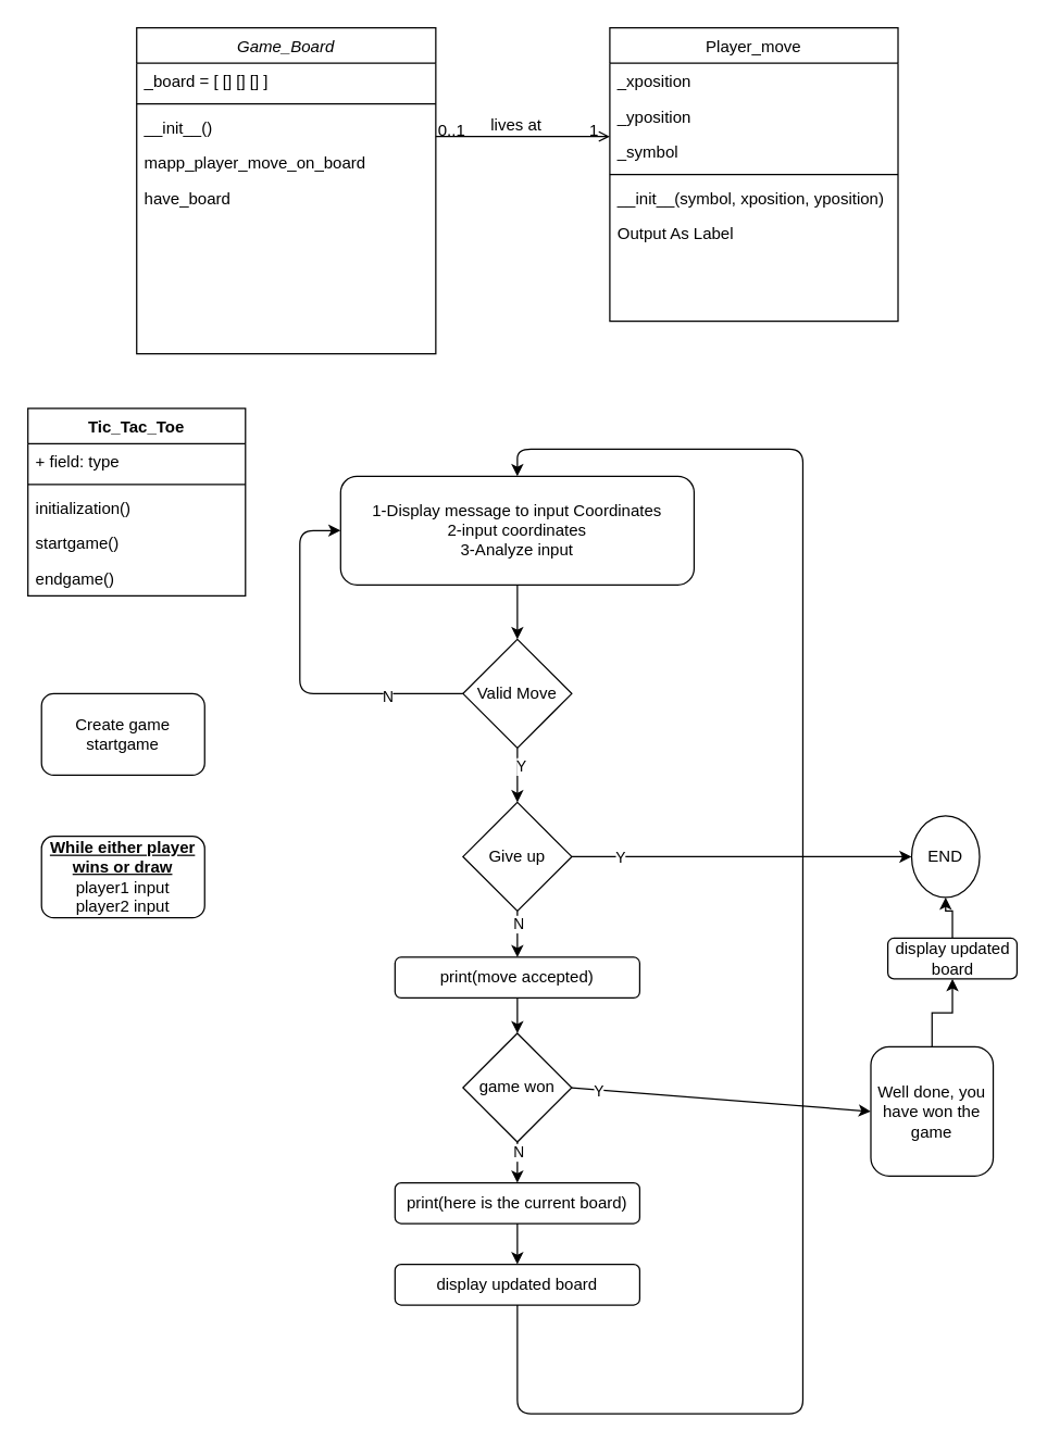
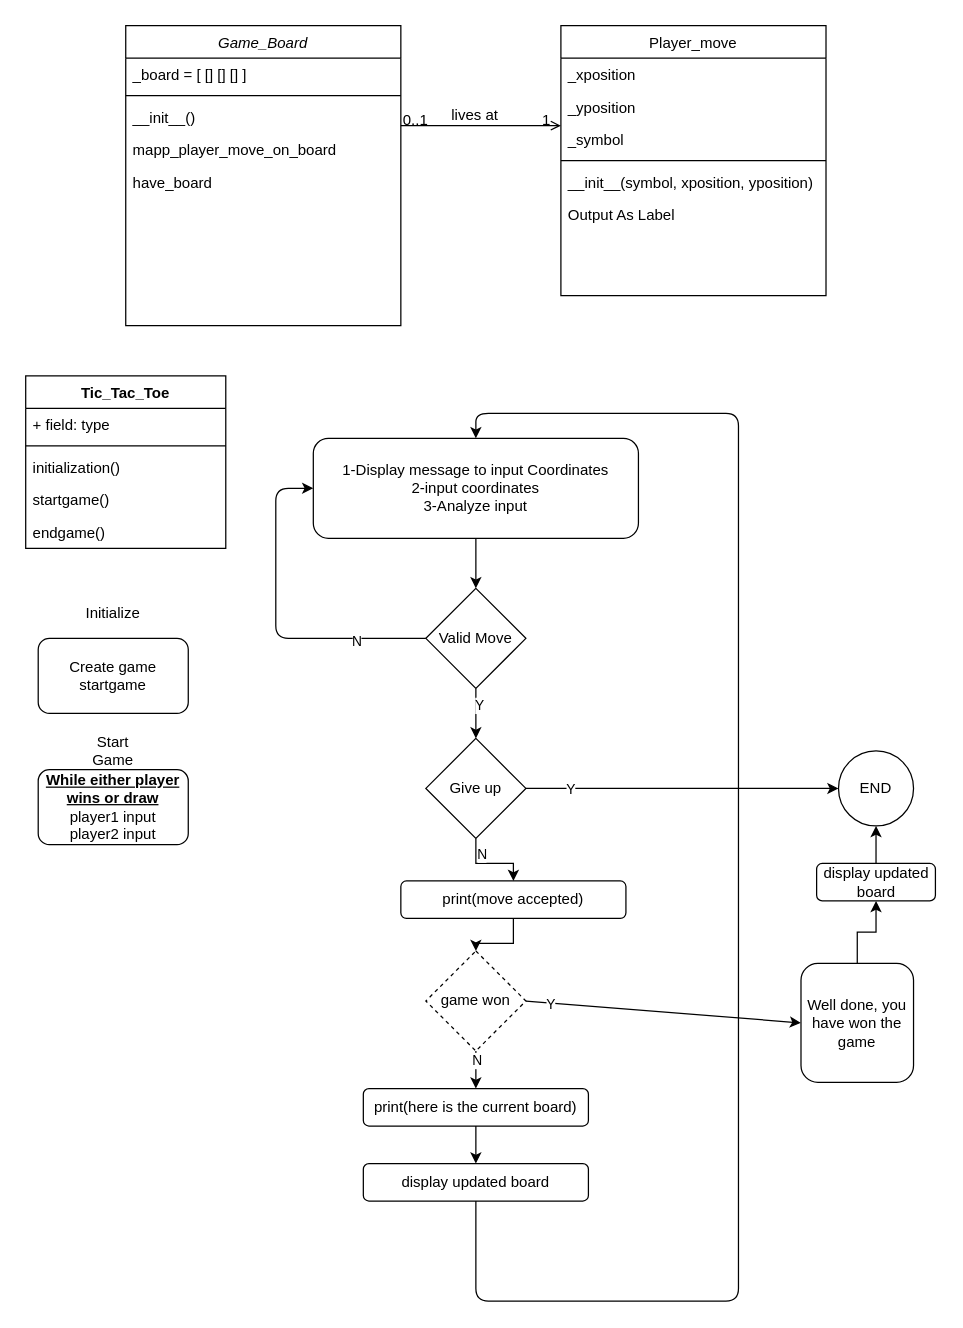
  <mxCell id="0" />
  <mxCell id="1" parent="0" />
  <mxCell id="2" value="Game_Board" style="swimlane;fontStyle=2;align=center;verticalAlign=top;childLayout=stackLayout;horizontal=1;startSize=26;horizontalStack=0;resizeParent=1;resizeLast=0;collapsible=1;marginBottom=0;rounded=0;shadow=0;strokeWidth=1;" parent="1" vertex="1"><mxGeometry x="100" y="20" width="220" height="240" as="geometry"><mxRectangle x="230" y="140" width="160" height="26" as="alternateBounds" /></mxGeometry></mxCell>
  <mxCell id="3" value="_board = [ [] [] [] ]" style="text;align=left;verticalAlign=top;spacingLeft=4;spacingRight=4;overflow=hidden;rotatable=0;points=[[0,0.5],[1,0.5]];portConstraint=eastwest;" parent="2" vertex="1"><mxGeometry y="26" width="220" height="26" as="geometry" /></mxCell>
  <mxCell id="4" value="" style="line;html=1;strokeWidth=1;align=left;verticalAlign=middle;spacingTop=-1;spacingLeft=3;spacingRight=3;rotatable=0;labelPosition=right;points=[];portConstraint=eastwest;" parent="2" vertex="1"><mxGeometry y="52" width="220" height="8" as="geometry" /></mxCell>
  <mxCell id="5" value="__init__()" style="text;align=left;verticalAlign=top;spacingLeft=4;spacingRight=4;overflow=hidden;rotatable=0;points=[[0,0.5],[1,0.5]];portConstraint=eastwest;" parent="2" vertex="1"><mxGeometry y="60" width="220" height="26" as="geometry" /></mxCell>
  <mxCell id="6" value="mapp_player_move_on_board" style="text;align=left;verticalAlign=top;spacingLeft=4;spacingRight=4;overflow=hidden;rotatable=0;points=[[0,0.5],[1,0.5]];portConstraint=eastwest;" vertex="1" parent="2"><mxGeometry y="86" width="220" height="26" as="geometry" /></mxCell>
  <mxCell id="7" value="have_board" style="text;align=left;verticalAlign=top;spacingLeft=4;spacingRight=4;overflow=hidden;rotatable=0;points=[[0,0.5],[1,0.5]];portConstraint=eastwest;" vertex="1" parent="2"><mxGeometry y="112" width="220" height="26" as="geometry" /></mxCell>
  <mxCell id="8" value="Player_move" style="swimlane;fontStyle=0;align=center;verticalAlign=top;childLayout=stackLayout;horizontal=1;startSize=26;horizontalStack=0;resizeParent=1;resizeLast=0;collapsible=1;marginBottom=0;rounded=0;shadow=0;strokeWidth=1;" parent="1" vertex="1"><mxGeometry x="448" y="20" width="212" height="216" as="geometry"><mxRectangle x="550" y="140" width="160" height="26" as="alternateBounds" /></mxGeometry></mxCell>
  <mxCell id="9" value="_xposition" style="text;align=left;verticalAlign=top;spacingLeft=4;spacingRight=4;overflow=hidden;rotatable=0;points=[[0,0.5],[1,0.5]];portConstraint=eastwest;" parent="8" vertex="1"><mxGeometry y="26" width="212" height="26" as="geometry" /></mxCell>
  <mxCell id="10" value="_yposition" style="text;align=left;verticalAlign=top;spacingLeft=4;spacingRight=4;overflow=hidden;rotatable=0;points=[[0,0.5],[1,0.5]];portConstraint=eastwest;rounded=0;shadow=0;html=0;" parent="8" vertex="1"><mxGeometry y="52" width="212" height="26" as="geometry" /></mxCell>
  <mxCell id="11" value="_symbol" style="text;align=left;verticalAlign=top;spacingLeft=4;spacingRight=4;overflow=hidden;rotatable=0;points=[[0,0.5],[1,0.5]];portConstraint=eastwest;rounded=0;shadow=0;html=0;" parent="8" vertex="1"><mxGeometry y="78" width="212" height="26" as="geometry" /></mxCell>
  <mxCell id="12" value="" style="line;html=1;strokeWidth=1;align=left;verticalAlign=middle;spacingTop=-1;spacingLeft=3;spacingRight=3;rotatable=0;labelPosition=right;points=[];portConstraint=eastwest;" parent="8" vertex="1"><mxGeometry y="104" width="212" height="8" as="geometry" /></mxCell>
  <mxCell id="13" value="__init__(symbol, xposition, yposition)" style="text;align=left;verticalAlign=top;spacingLeft=4;spacingRight=4;overflow=hidden;rotatable=0;points=[[0,0.5],[1,0.5]];portConstraint=eastwest;" parent="8" vertex="1"><mxGeometry y="112" width="212" height="26" as="geometry" /></mxCell>
  <mxCell id="14" value="Output As Label" style="text;align=left;verticalAlign=top;spacingLeft=4;spacingRight=4;overflow=hidden;rotatable=0;points=[[0,0.5],[1,0.5]];portConstraint=eastwest;" parent="8" vertex="1"><mxGeometry y="138" width="212" height="26" as="geometry" /></mxCell>
  <mxCell id="15" value="" style="endArrow=open;shadow=0;strokeWidth=1;rounded=0;endFill=1;edgeStyle=elbowEdgeStyle;elbow=vertical;" parent="1" source="2" target="8" edge="1"><mxGeometry x="0.5" y="41" relative="1" as="geometry"><mxPoint x="320" y="92" as="sourcePoint" /><mxPoint x="480" y="92" as="targetPoint" /><mxPoint x="-40" y="32" as="offset" /><Array as="points"><mxPoint x="400" y="100" /></Array></mxGeometry></mxCell>
  <mxCell id="16" value="0..1" style="resizable=0;align=left;verticalAlign=bottom;labelBackgroundColor=none;fontSize=12;" parent="15" connectable="0" vertex="1"><mxGeometry x="-1" relative="1" as="geometry"><mxPoint y="4" as="offset" /></mxGeometry></mxCell>
  <mxCell id="17" value="1" style="resizable=0;align=right;verticalAlign=bottom;labelBackgroundColor=none;fontSize=12;" parent="15" connectable="0" vertex="1"><mxGeometry x="1" relative="1" as="geometry"><mxPoint x="-7" y="4" as="offset" /></mxGeometry></mxCell>
  <mxCell id="18" value="lives at" style="text;html=1;resizable=0;points=[];;align=center;verticalAlign=middle;labelBackgroundColor=none;rounded=0;shadow=0;strokeWidth=1;fontSize=12;" parent="15" vertex="1" connectable="0"><mxGeometry x="0.5" y="49" relative="1" as="geometry"><mxPoint x="-38" y="40" as="offset" /></mxGeometry></mxCell>
  <mxCell id="19" value="&lt;b&gt;&lt;u&gt;While either player wins or draw&lt;/u&gt;&lt;/b&gt;&lt;br&gt;player1 input&lt;br&gt;player2 input" style="rounded=1;whiteSpace=wrap;html=1;" vertex="1" parent="1"><mxGeometry x="30" y="615" width="120" height="60" as="geometry" /></mxCell>
+ <mxCell id="20" value="Start Game" style="text;html=1;strokeColor=none;fillColor=none;align=center;verticalAlign=middle;whiteSpace=wrap;rounded=0;" vertex="1" parent="1"><mxGeometry x="70" y="590" width="40" height="20" as="geometry" /></mxCell>
  <mxCell id="21" value="Create game startgame" style="rounded=1;whiteSpace=wrap;html=1;" vertex="1" parent="1"><mxGeometry x="30" y="510" width="120" height="60" as="geometry" /></mxCell>
+ <mxCell id="22" value="Initialize" style="text;html=1;strokeColor=none;fillColor=none;align=center;verticalAlign=middle;whiteSpace=wrap;rounded=0;" vertex="1" parent="1"><mxGeometry x="70" y="480" width="40" height="20" as="geometry" /></mxCell>
  <mxCell id="23" value="" style="edgeStyle=orthogonalEdgeStyle;rounded=0;orthogonalLoop=1;jettySize=auto;html=1;" edge="1" parent="1" source="24" target="34"><mxGeometry relative="1" as="geometry" /></mxCell>
  <mxCell id="24" value="1-Display message to input Coordinates&lt;br&gt;2-input coordinates&lt;br&gt;3-Analyze input" style="rounded=1;whiteSpace=wrap;html=1;" vertex="1" parent="1"><mxGeometry x="250" y="350" width="260" height="80" as="geometry" /></mxCell>
  <mxCell id="25" value="Tic_Tac_Toe" style="swimlane;fontStyle=1;align=center;verticalAlign=top;childLayout=stackLayout;horizontal=1;startSize=26;horizontalStack=0;resizeParent=1;resizeParentMax=0;resizeLast=0;collapsible=1;marginBottom=0;" vertex="1" parent="1"><mxGeometry x="20" y="300" width="160" height="138" as="geometry" /></mxCell>
  <mxCell id="26" value="+ field: type" style="text;strokeColor=none;fillColor=none;align=left;verticalAlign=top;spacingLeft=4;spacingRight=4;overflow=hidden;rotatable=0;points=[[0,0.5],[1,0.5]];portConstraint=eastwest;" vertex="1" parent="25"><mxGeometry y="26" width="160" height="26" as="geometry" /></mxCell>
  <mxCell id="27" value="" style="line;strokeWidth=1;fillColor=none;align=left;verticalAlign=middle;spacingTop=-1;spacingLeft=3;spacingRight=3;rotatable=0;labelPosition=right;points=[];portConstraint=eastwest;" vertex="1" parent="25"><mxGeometry y="52" width="160" height="8" as="geometry" /></mxCell>
  <mxCell id="28" value="initialization()" style="text;strokeColor=none;fillColor=none;align=left;verticalAlign=top;spacingLeft=4;spacingRight=4;overflow=hidden;rotatable=0;points=[[0,0.5],[1,0.5]];portConstraint=eastwest;" vertex="1" parent="25"><mxGeometry y="60" width="160" height="26" as="geometry" /></mxCell>
  <mxCell id="29" value="startgame()" style="text;strokeColor=none;fillColor=none;align=left;verticalAlign=top;spacingLeft=4;spacingRight=4;overflow=hidden;rotatable=0;points=[[0,0.5],[1,0.5]];portConstraint=eastwest;" vertex="1" parent="25"><mxGeometry y="86" width="160" height="26" as="geometry" /></mxCell>
  <mxCell id="30" value="endgame()" style="text;strokeColor=none;fillColor=none;align=left;verticalAlign=top;spacingLeft=4;spacingRight=4;overflow=hidden;rotatable=0;points=[[0,0.5],[1,0.5]];portConstraint=eastwest;" vertex="1" parent="25"><mxGeometry y="112" width="160" height="26" as="geometry" /></mxCell>
  <mxCell id="31" value="" style="edgeStyle=orthogonalEdgeStyle;rounded=0;orthogonalLoop=1;jettySize=auto;html=1;entryX=0.5;entryY=0;entryDx=0;entryDy=0;" edge="1" parent="1" source="34" target="50"><mxGeometry relative="1" as="geometry"><mxPoint x="380" y="600" as="targetPoint" /></mxGeometry></mxCell>
  <mxCell id="32" value="Y" style="edgeLabel;html=1;align=center;verticalAlign=middle;resizable=0;points=[];" vertex="1" connectable="0" parent="31"><mxGeometry x="-0.25" y="2" relative="1" as="geometry"><mxPoint x="-2" y="-61" as="offset" /></mxGeometry></mxCell>
  <mxCell id="33" value="Y" style="edgeLabel;html=1;align=center;verticalAlign=middle;resizable=0;points=[];" vertex="1" connectable="0" parent="31"><mxGeometry x="-0.35" y="2" relative="1" as="geometry"><mxPoint as="offset" /></mxGeometry></mxCell>
  <mxCell id="34" value="Valid Move" style="rhombus;whiteSpace=wrap;html=1;" vertex="1" parent="1"><mxGeometry x="340" y="470" width="80" height="80" as="geometry" /></mxCell>
  <mxCell id="35" value="" style="edgeStyle=orthogonalEdgeStyle;rounded=0;orthogonalLoop=1;jettySize=auto;html=1;" edge="1" parent="1" source="36" target="39"><mxGeometry relative="1" as="geometry" /></mxCell>
- <mxCell id="36" value="print(move accepted)" style="rounded=1;whiteSpace=wrap;html=1;" vertex="1" parent="1"><mxGeometry x="290" y="704" width="180" height="30" as="geometry" /></mxCell>
+ <mxCell id="36" value="print(move accepted)" style="rounded=1;whiteSpace=wrap;html=1;" vertex="1" parent="1"><mxGeometry x="320" y="704" width="180" height="30" as="geometry" /></mxCell>
  <mxCell id="37" value="" style="edgeStyle=orthogonalEdgeStyle;rounded=0;orthogonalLoop=1;jettySize=auto;html=1;" edge="1" parent="1" source="39" target="41"><mxGeometry relative="1" as="geometry" /></mxCell>
  <mxCell id="38" value="N" style="edgeLabel;html=1;align=center;verticalAlign=middle;resizable=0;points=[];" vertex="1" connectable="0" parent="37"><mxGeometry x="-0.1" y="2" relative="1" as="geometry"><mxPoint x="2" y="-10" as="offset" /></mxGeometry></mxCell>
- <mxCell id="39" value="game won" style="rhombus;whiteSpace=wrap;html=1;" vertex="1" parent="1"><mxGeometry x="340" y="760" width="80" height="80" as="geometry" /></mxCell>
+ <mxCell id="39" value="game won" style="rhombus;whiteSpace=wrap;html=1;dashed=1;" vertex="1" parent="1"><mxGeometry x="340" y="760" width="80" height="80" as="geometry" /></mxCell>
  <mxCell id="40" value="" style="edgeStyle=orthogonalEdgeStyle;rounded=0;orthogonalLoop=1;jettySize=auto;html=1;" edge="1" parent="1" source="41" target="42"><mxGeometry relative="1" as="geometry" /></mxCell>
  <mxCell id="41" value="print(here is the current board)" style="rounded=1;whiteSpace=wrap;html=1;" vertex="1" parent="1"><mxGeometry x="290" y="870" width="180" height="30" as="geometry" /></mxCell>
  <mxCell id="42" value="display updated board" style="rounded=1;whiteSpace=wrap;html=1;" vertex="1" parent="1"><mxGeometry x="290" y="930" width="180" height="30" as="geometry" /></mxCell>
  <mxCell id="43" value="" style="endArrow=classic;html=1;exitX=0.5;exitY=1;exitDx=0;exitDy=0;entryX=0.5;entryY=0;entryDx=0;entryDy=0;" edge="1" parent="1" source="42" target="24"><mxGeometry width="50" height="50" relative="1" as="geometry"><mxPoint x="660" y="710" as="sourcePoint" /><mxPoint x="710" y="660" as="targetPoint" /><Array as="points"><mxPoint x="380" y="1040" /><mxPoint x="590" y="1040" /><mxPoint x="590" y="790" /><mxPoint x="590" y="730" /><mxPoint x="590" y="330" /><mxPoint x="380" y="330" /></Array></mxGeometry></mxCell>
  <mxCell id="44" value="" style="endArrow=classic;html=1;exitX=0;exitY=0.5;exitDx=0;exitDy=0;entryX=0;entryY=0.5;entryDx=0;entryDy=0;" edge="1" parent="1" source="34" target="24"><mxGeometry width="50" height="50" relative="1" as="geometry"><mxPoint x="210" y="660" as="sourcePoint" /><mxPoint x="220" y="540" as="targetPoint" /><Array as="points"><mxPoint x="220" y="510" /><mxPoint x="220" y="390" /></Array></mxGeometry></mxCell>
  <mxCell id="45" value="N" style="edgeLabel;html=1;align=center;verticalAlign=middle;resizable=0;points=[];" vertex="1" connectable="0" parent="44"><mxGeometry x="-0.586" y="2" relative="1" as="geometry"><mxPoint as="offset" /></mxGeometry></mxCell>
  <mxCell id="46" value="" style="edgeStyle=orthogonalEdgeStyle;rounded=0;orthogonalLoop=1;jettySize=auto;html=1;" edge="1" parent="1" source="50" target="51"><mxGeometry relative="1" as="geometry" /></mxCell>
  <mxCell id="47" value="Y" style="edgeLabel;html=1;align=center;verticalAlign=middle;resizable=0;points=[];" vertex="1" connectable="0" parent="46"><mxGeometry x="-0.717" relative="1" as="geometry"><mxPoint as="offset" /></mxGeometry></mxCell>
  <mxCell id="48" value="" style="edgeStyle=orthogonalEdgeStyle;rounded=0;orthogonalLoop=1;jettySize=auto;html=1;" edge="1" parent="1" source="50" target="36"><mxGeometry relative="1" as="geometry" /></mxCell>
  <mxCell id="49" value="N" style="edgeLabel;html=1;align=center;verticalAlign=middle;resizable=0;points=[];" vertex="1" connectable="0" parent="48"><mxGeometry x="-0.257" relative="1" as="geometry"><mxPoint y="-8" as="offset" /></mxGeometry></mxCell>
  <mxCell id="50" value="Give up" style="rhombus;whiteSpace=wrap;html=1;" vertex="1" parent="1"><mxGeometry x="340" y="590" width="80" height="80" as="geometry" /></mxCell>
- <mxCell id="51" value="END" style="ellipse;whiteSpace=wrap;html=1;" vertex="1" parent="1"><mxGeometry x="670" y="600" width="50" height="60" as="geometry" /></mxCell>
+ <mxCell id="51" value="END" style="ellipse;whiteSpace=wrap;html=1;" vertex="1" parent="1"><mxGeometry x="670" y="600" width="60" height="60" as="geometry" /></mxCell>
  <mxCell id="52" value="" style="endArrow=classic;html=1;exitX=1;exitY=0.5;exitDx=0;exitDy=0;entryX=0;entryY=0.5;entryDx=0;entryDy=0;" edge="1" parent="1" source="39" target="55"><mxGeometry width="50" height="50" relative="1" as="geometry"><mxPoint x="490" y="840" as="sourcePoint" /><mxPoint x="730" y="800" as="targetPoint" /><Array as="points" /></mxGeometry></mxCell>
  <mxCell id="53" value="Y" style="edgeLabel;html=1;align=center;verticalAlign=middle;resizable=0;points=[];" vertex="1" connectable="0" parent="52"><mxGeometry x="-0.822" y="-1" relative="1" as="geometry"><mxPoint as="offset" /></mxGeometry></mxCell>
  <mxCell id="54" style="edgeStyle=orthogonalEdgeStyle;rounded=0;orthogonalLoop=1;jettySize=auto;html=1;entryX=0.5;entryY=1;entryDx=0;entryDy=0;" edge="1" parent="1" source="55" target="57"><mxGeometry relative="1" as="geometry" /></mxCell>
  <mxCell id="55" value="Well done, you have won the game" style="rounded=1;whiteSpace=wrap;html=1;" vertex="1" parent="1"><mxGeometry x="640" y="770" width="90" height="95" as="geometry" /></mxCell>
  <mxCell id="56" value="" style="edgeStyle=orthogonalEdgeStyle;rounded=0;orthogonalLoop=1;jettySize=auto;html=1;" edge="1" parent="1" source="57" target="51"><mxGeometry relative="1" as="geometry" /></mxCell>
  <mxCell id="57" value="display updated board" style="rounded=1;whiteSpace=wrap;html=1;" vertex="1" parent="1"><mxGeometry x="652.5" y="690" width="95" height="30" as="geometry" /></mxCell>
